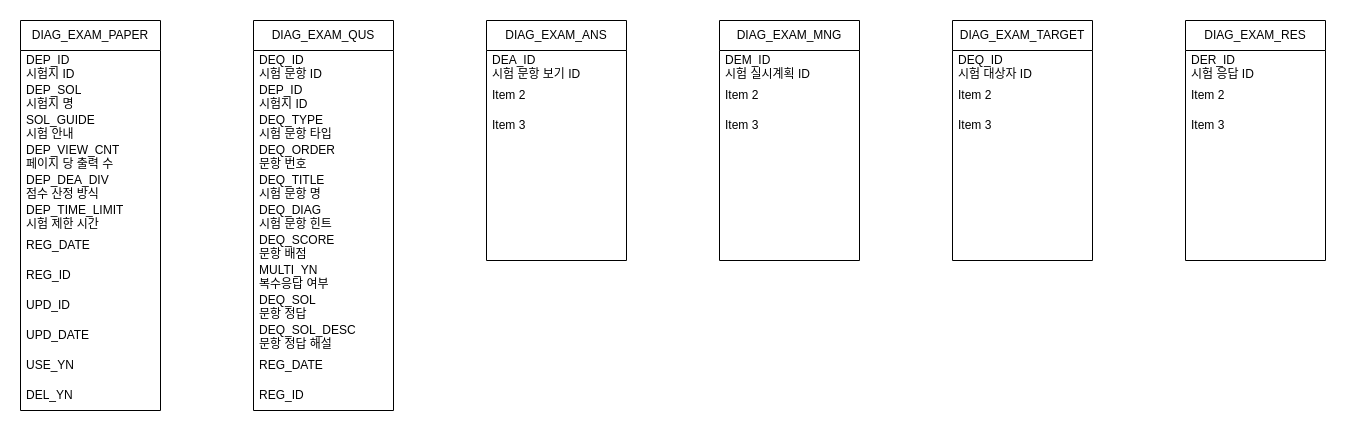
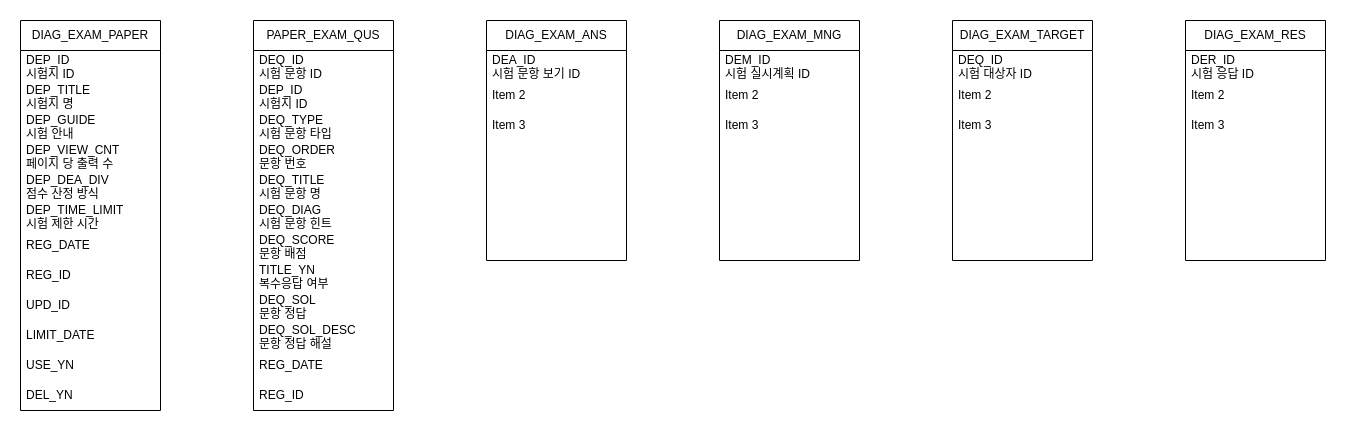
  <mxCell id="0" />
  <mxCell id="1" parent="0" />
  <mxCell id="2" value="DIAG_EXAM_PAPER" style="swimlane;fontStyle=0;childLayout=stackLayout;horizontal=1;startSize=30;horizontalStack=0;resizeParent=1;resizeParentMax=0;resizeLast=0;collapsible=1;marginBottom=0;whiteSpace=wrap;html=1;" vertex="1" parent="1"><mxGeometry x="20" y="20" width="140" height="390" as="geometry"><mxRectangle x="80" y="80" width="160" height="30" as="alternateBounds" /></mxGeometry></mxCell>
  <mxCell id="3" value="DEP_ID&lt;br&gt;시험지 ID" style="text;strokeColor=none;fillColor=none;align=left;verticalAlign=middle;spacingLeft=4;spacingRight=4;overflow=hidden;points=[[0,0.5],[1,0.5]];portConstraint=eastwest;rotatable=0;whiteSpace=wrap;html=1;" vertex="1" parent="2"><mxGeometry y="30" width="140" height="30" as="geometry" /></mxCell>
- <mxCell id="4" value="DEP_SOL&lt;div&gt;시험지 명&lt;/div&gt;" style="text;strokeColor=none;fillColor=none;align=left;verticalAlign=middle;spacingLeft=4;spacingRight=4;overflow=hidden;points=[[0,0.5],[1,0.5]];portConstraint=eastwest;rotatable=0;whiteSpace=wrap;html=1;" vertex="1" parent="2"><mxGeometry y="60" width="140" height="30" as="geometry" /></mxCell>
- <mxCell id="5" value="SOL_GUIDE&lt;div&gt;시험 안내&lt;/div&gt;" style="text;strokeColor=none;fillColor=none;align=left;verticalAlign=middle;spacingLeft=4;spacingRight=4;overflow=hidden;points=[[0,0.5],[1,0.5]];portConstraint=eastwest;rotatable=0;whiteSpace=wrap;html=1;" vertex="1" parent="2"><mxGeometry y="90" width="140" height="30" as="geometry" /></mxCell>
+ <mxCell id="4" value="DEP_TITLE&lt;div&gt;시험지 명&lt;/div&gt;" style="text;strokeColor=none;fillColor=none;align=left;verticalAlign=middle;spacingLeft=4;spacingRight=4;overflow=hidden;points=[[0,0.5],[1,0.5]];portConstraint=eastwest;rotatable=0;whiteSpace=wrap;html=1;" vertex="1" parent="2"><mxGeometry y="60" width="140" height="30" as="geometry" /></mxCell>
+ <mxCell id="5" value="DEP_GUIDE&lt;div&gt;시험 안내&lt;/div&gt;" style="text;strokeColor=none;fillColor=none;align=left;verticalAlign=middle;spacingLeft=4;spacingRight=4;overflow=hidden;points=[[0,0.5],[1,0.5]];portConstraint=eastwest;rotatable=0;whiteSpace=wrap;html=1;" vertex="1" parent="2"><mxGeometry y="90" width="140" height="30" as="geometry" /></mxCell>
  <mxCell id="6" value="DEP_VIEW_CNT&lt;div&gt;페이지 당 출력 수&lt;/div&gt;" style="text;strokeColor=none;fillColor=none;align=left;verticalAlign=middle;spacingLeft=4;spacingRight=4;overflow=hidden;points=[[0,0.5],[1,0.5]];portConstraint=eastwest;rotatable=0;whiteSpace=wrap;html=1;" vertex="1" parent="2"><mxGeometry y="120" width="140" height="30" as="geometry" /></mxCell>
  <mxCell id="7" value="DEP_DEA_DIV&lt;div&gt;점수 산정 방식&lt;/div&gt;" style="text;strokeColor=none;fillColor=none;align=left;verticalAlign=middle;spacingLeft=4;spacingRight=4;overflow=hidden;points=[[0,0.5],[1,0.5]];portConstraint=eastwest;rotatable=0;whiteSpace=wrap;html=1;" vertex="1" parent="2"><mxGeometry y="150" width="140" height="30" as="geometry" /></mxCell>
  <mxCell id="8" value="DEP_TIME_LIMIT&lt;br&gt;시험 제한 시간" style="text;strokeColor=none;fillColor=none;align=left;verticalAlign=middle;spacingLeft=4;spacingRight=4;overflow=hidden;points=[[0,0.5],[1,0.5]];portConstraint=eastwest;rotatable=0;whiteSpace=wrap;html=1;" vertex="1" parent="2"><mxGeometry y="180" width="140" height="30" as="geometry" /></mxCell>
  <mxCell id="9" value="REG_DATE" style="text;strokeColor=none;fillColor=none;align=left;verticalAlign=middle;spacingLeft=4;spacingRight=4;overflow=hidden;points=[[0,0.5],[1,0.5]];portConstraint=eastwest;rotatable=0;whiteSpace=wrap;html=1;" vertex="1" parent="2"><mxGeometry y="210" width="140" height="30" as="geometry" /></mxCell>
  <mxCell id="10" value="REG_ID" style="text;strokeColor=none;fillColor=none;align=left;verticalAlign=middle;spacingLeft=4;spacingRight=4;overflow=hidden;points=[[0,0.5],[1,0.5]];portConstraint=eastwest;rotatable=0;whiteSpace=wrap;html=1;" vertex="1" parent="2"><mxGeometry y="240" width="140" height="30" as="geometry" /></mxCell>
  <mxCell id="11" value="UPD_ID" style="text;strokeColor=none;fillColor=none;align=left;verticalAlign=middle;spacingLeft=4;spacingRight=4;overflow=hidden;points=[[0,0.5],[1,0.5]];portConstraint=eastwest;rotatable=0;whiteSpace=wrap;html=1;" vertex="1" parent="2"><mxGeometry y="270" width="140" height="30" as="geometry" /></mxCell>
- <mxCell id="12" value="UPD_DATE" style="text;strokeColor=none;fillColor=none;align=left;verticalAlign=middle;spacingLeft=4;spacingRight=4;overflow=hidden;points=[[0,0.5],[1,0.5]];portConstraint=eastwest;rotatable=0;whiteSpace=wrap;html=1;" vertex="1" parent="2"><mxGeometry y="300" width="140" height="30" as="geometry" /></mxCell>
+ <mxCell id="12" value="LIMIT_DATE" style="text;strokeColor=none;fillColor=none;align=left;verticalAlign=middle;spacingLeft=4;spacingRight=4;overflow=hidden;points=[[0,0.5],[1,0.5]];portConstraint=eastwest;rotatable=0;whiteSpace=wrap;html=1;" vertex="1" parent="2"><mxGeometry y="300" width="140" height="30" as="geometry" /></mxCell>
  <mxCell id="13" value="USE_YN" style="text;strokeColor=none;fillColor=none;align=left;verticalAlign=middle;spacingLeft=4;spacingRight=4;overflow=hidden;points=[[0,0.5],[1,0.5]];portConstraint=eastwest;rotatable=0;whiteSpace=wrap;html=1;" vertex="1" parent="2"><mxGeometry y="330" width="140" height="30" as="geometry" /></mxCell>
  <mxCell id="14" value="DEL_YN" style="text;strokeColor=none;fillColor=none;align=left;verticalAlign=middle;spacingLeft=4;spacingRight=4;overflow=hidden;points=[[0,0.5],[1,0.5]];portConstraint=eastwest;rotatable=0;whiteSpace=wrap;html=1;" vertex="1" parent="2"><mxGeometry y="360" width="140" height="30" as="geometry" /></mxCell>
- <mxCell id="15" value="DIAG_EXAM_QUS" style="swimlane;fontStyle=0;childLayout=stackLayout;horizontal=1;startSize=30;horizontalStack=0;resizeParent=1;resizeParentMax=0;resizeLast=0;collapsible=1;marginBottom=0;whiteSpace=wrap;html=1;" vertex="1" parent="1"><mxGeometry x="253" y="20" width="140" height="390" as="geometry"><mxRectangle x="313" y="80" width="140" height="30" as="alternateBounds" /></mxGeometry></mxCell>
+ <mxCell id="15" value="PAPER_EXAM_QUS" style="swimlane;fontStyle=0;childLayout=stackLayout;horizontal=1;startSize=30;horizontalStack=0;resizeParent=1;resizeParentMax=0;resizeLast=0;collapsible=1;marginBottom=0;whiteSpace=wrap;html=1;" vertex="1" parent="1"><mxGeometry x="253" y="20" width="140" height="390" as="geometry"><mxRectangle x="313" y="80" width="140" height="30" as="alternateBounds" /></mxGeometry></mxCell>
  <mxCell id="16" value="DEQ_ID&lt;div&gt;시험 문항 ID&lt;/div&gt;" style="text;strokeColor=none;fillColor=none;align=left;verticalAlign=middle;spacingLeft=4;spacingRight=4;overflow=hidden;points=[[0,0.5],[1,0.5]];portConstraint=eastwest;rotatable=0;whiteSpace=wrap;html=1;" vertex="1" parent="15"><mxGeometry y="30" width="140" height="30" as="geometry" /></mxCell>
  <mxCell id="17" value="DEP_ID&lt;br&gt;시험지 ID" style="text;strokeColor=none;fillColor=none;align=left;verticalAlign=middle;spacingLeft=4;spacingRight=4;overflow=hidden;points=[[0,0.5],[1,0.5]];portConstraint=eastwest;rotatable=0;whiteSpace=wrap;html=1;" vertex="1" parent="15"><mxGeometry y="60" width="140" height="30" as="geometry" /></mxCell>
  <mxCell id="18" value="DEQ_TYPE&lt;div&gt;시험 문항 타입&lt;/div&gt;" style="text;strokeColor=none;fillColor=none;align=left;verticalAlign=middle;spacingLeft=4;spacingRight=4;overflow=hidden;points=[[0,0.5],[1,0.5]];portConstraint=eastwest;rotatable=0;whiteSpace=wrap;html=1;" vertex="1" parent="15"><mxGeometry y="90" width="140" height="30" as="geometry" /></mxCell>
  <mxCell id="19" value="DEQ_ORDER&lt;div&gt;문항 번호&lt;/div&gt;" style="text;strokeColor=none;fillColor=none;align=left;verticalAlign=middle;spacingLeft=4;spacingRight=4;overflow=hidden;points=[[0,0.5],[1,0.5]];portConstraint=eastwest;rotatable=0;whiteSpace=wrap;html=1;" vertex="1" parent="15"><mxGeometry y="120" width="140" height="30" as="geometry" /></mxCell>
  <mxCell id="20" value="DEQ_TITLE&lt;div&gt;시험 문항 명&lt;/div&gt;" style="text;strokeColor=none;fillColor=none;align=left;verticalAlign=middle;spacingLeft=4;spacingRight=4;overflow=hidden;points=[[0,0.5],[1,0.5]];portConstraint=eastwest;rotatable=0;whiteSpace=wrap;html=1;" vertex="1" parent="15"><mxGeometry y="150" width="140" height="30" as="geometry" /></mxCell>
  <mxCell id="21" value="DEQ_DIAG&lt;div&gt;시험 문항 힌트&lt;/div&gt;" style="text;strokeColor=none;fillColor=none;align=left;verticalAlign=middle;spacingLeft=4;spacingRight=4;overflow=hidden;points=[[0,0.5],[1,0.5]];portConstraint=eastwest;rotatable=0;whiteSpace=wrap;html=1;" vertex="1" parent="15"><mxGeometry y="180" width="140" height="30" as="geometry" /></mxCell>
  <mxCell id="22" value="DEQ_SCORE&lt;div&gt;문항 배점&lt;/div&gt;" style="text;strokeColor=none;fillColor=none;align=left;verticalAlign=middle;spacingLeft=4;spacingRight=4;overflow=hidden;points=[[0,0.5],[1,0.5]];portConstraint=eastwest;rotatable=0;whiteSpace=wrap;html=1;" vertex="1" parent="15"><mxGeometry y="210" width="140" height="30" as="geometry" /></mxCell>
- <mxCell id="23" value="MULTI_YN&lt;div&gt;복수응답 여부&lt;/div&gt;" style="text;strokeColor=none;fillColor=none;align=left;verticalAlign=middle;spacingLeft=4;spacingRight=4;overflow=hidden;points=[[0,0.5],[1,0.5]];portConstraint=eastwest;rotatable=0;whiteSpace=wrap;html=1;" vertex="1" parent="15"><mxGeometry y="240" width="140" height="30" as="geometry" /></mxCell>
+ <mxCell id="23" value="TITLE_YN&lt;div&gt;복수응답 여부&lt;/div&gt;" style="text;strokeColor=none;fillColor=none;align=left;verticalAlign=middle;spacingLeft=4;spacingRight=4;overflow=hidden;points=[[0,0.5],[1,0.5]];portConstraint=eastwest;rotatable=0;whiteSpace=wrap;html=1;" vertex="1" parent="15"><mxGeometry y="240" width="140" height="30" as="geometry" /></mxCell>
  <mxCell id="24" value="DEQ_SOL&lt;div&gt;문항 정답&lt;/div&gt;" style="text;strokeColor=none;fillColor=none;align=left;verticalAlign=middle;spacingLeft=4;spacingRight=4;overflow=hidden;points=[[0,0.5],[1,0.5]];portConstraint=eastwest;rotatable=0;whiteSpace=wrap;html=1;" vertex="1" parent="15"><mxGeometry y="270" width="140" height="30" as="geometry" /></mxCell>
  <mxCell id="25" value="DEQ_SOL_DESC&lt;div&gt;문항 정답 해설&lt;/div&gt;" style="text;strokeColor=none;fillColor=none;align=left;verticalAlign=middle;spacingLeft=4;spacingRight=4;overflow=hidden;points=[[0,0.5],[1,0.5]];portConstraint=eastwest;rotatable=0;whiteSpace=wrap;html=1;" vertex="1" parent="15"><mxGeometry y="300" width="140" height="30" as="geometry" /></mxCell>
  <mxCell id="26" value="REG_DATE" style="text;strokeColor=none;fillColor=none;align=left;verticalAlign=middle;spacingLeft=4;spacingRight=4;overflow=hidden;points=[[0,0.5],[1,0.5]];portConstraint=eastwest;rotatable=0;whiteSpace=wrap;html=1;" vertex="1" parent="15"><mxGeometry y="330" width="140" height="30" as="geometry" /></mxCell>
  <mxCell id="27" value="REG_ID" style="text;strokeColor=none;fillColor=none;align=left;verticalAlign=middle;spacingLeft=4;spacingRight=4;overflow=hidden;points=[[0,0.5],[1,0.5]];portConstraint=eastwest;rotatable=0;whiteSpace=wrap;html=1;" vertex="1" parent="15"><mxGeometry y="360" width="140" height="30" as="geometry" /></mxCell>
  <mxCell id="28" value="DIAG_EXAM_ANS" style="swimlane;fontStyle=0;childLayout=stackLayout;horizontal=1;startSize=30;horizontalStack=0;resizeParent=1;resizeParentMax=0;resizeLast=0;collapsible=1;marginBottom=0;whiteSpace=wrap;html=1;" vertex="1" parent="1"><mxGeometry x="486" y="20" width="140" height="240" as="geometry" /></mxCell>
  <mxCell id="29" value="DEA_ID&lt;br&gt;시험 문항 보기 ID" style="text;strokeColor=none;fillColor=none;align=left;verticalAlign=middle;spacingLeft=4;spacingRight=4;overflow=hidden;points=[[0,0.5],[1,0.5]];portConstraint=eastwest;rotatable=0;whiteSpace=wrap;html=1;" vertex="1" parent="28"><mxGeometry y="30" width="140" height="30" as="geometry" /></mxCell>
  <mxCell id="30" value="Item 2" style="text;strokeColor=none;fillColor=none;align=left;verticalAlign=middle;spacingLeft=4;spacingRight=4;overflow=hidden;points=[[0,0.5],[1,0.5]];portConstraint=eastwest;rotatable=0;whiteSpace=wrap;html=1;" vertex="1" parent="28"><mxGeometry y="60" width="140" height="30" as="geometry" /></mxCell>
  <mxCell id="31" value="Item 3" style="text;strokeColor=none;fillColor=none;align=left;verticalAlign=middle;spacingLeft=4;spacingRight=4;overflow=hidden;points=[[0,0.5],[1,0.5]];portConstraint=eastwest;rotatable=0;whiteSpace=wrap;html=1;" vertex="1" parent="28"><mxGeometry y="90" width="140" height="30" as="geometry" /></mxCell>
  <mxCell id="32" style="text;strokeColor=none;fillColor=none;align=left;verticalAlign=middle;spacingLeft=4;spacingRight=4;overflow=hidden;points=[[0,0.5],[1,0.5]];portConstraint=eastwest;rotatable=0;whiteSpace=wrap;html=1;" vertex="1" parent="28"><mxGeometry y="120" width="140" height="30" as="geometry" /></mxCell>
  <mxCell id="33" style="text;strokeColor=none;fillColor=none;align=left;verticalAlign=middle;spacingLeft=4;spacingRight=4;overflow=hidden;points=[[0,0.5],[1,0.5]];portConstraint=eastwest;rotatable=0;whiteSpace=wrap;html=1;" vertex="1" parent="28"><mxGeometry y="150" width="140" height="30" as="geometry" /></mxCell>
  <mxCell id="34" style="text;strokeColor=none;fillColor=none;align=left;verticalAlign=middle;spacingLeft=4;spacingRight=4;overflow=hidden;points=[[0,0.5],[1,0.5]];portConstraint=eastwest;rotatable=0;whiteSpace=wrap;html=1;" vertex="1" parent="28"><mxGeometry y="180" width="140" height="30" as="geometry" /></mxCell>
  <mxCell id="35" style="text;strokeColor=none;fillColor=none;align=left;verticalAlign=middle;spacingLeft=4;spacingRight=4;overflow=hidden;points=[[0,0.5],[1,0.5]];portConstraint=eastwest;rotatable=0;whiteSpace=wrap;html=1;" vertex="1" parent="28"><mxGeometry y="210" width="140" height="30" as="geometry" /></mxCell>
  <mxCell id="36" value="DIAG_EXAM_MNG" style="swimlane;fontStyle=0;childLayout=stackLayout;horizontal=1;startSize=30;horizontalStack=0;resizeParent=1;resizeParentMax=0;resizeLast=0;collapsible=1;marginBottom=0;whiteSpace=wrap;html=1;" vertex="1" parent="1"><mxGeometry x="719" y="20" width="140" height="240" as="geometry" /></mxCell>
  <mxCell id="37" value="DEM_ID&lt;br&gt;시험 실시계획 ID" style="text;strokeColor=none;fillColor=none;align=left;verticalAlign=middle;spacingLeft=4;spacingRight=4;overflow=hidden;points=[[0,0.5],[1,0.5]];portConstraint=eastwest;rotatable=0;whiteSpace=wrap;html=1;" vertex="1" parent="36"><mxGeometry y="30" width="140" height="30" as="geometry" /></mxCell>
  <mxCell id="38" value="Item 2" style="text;strokeColor=none;fillColor=none;align=left;verticalAlign=middle;spacingLeft=4;spacingRight=4;overflow=hidden;points=[[0,0.5],[1,0.5]];portConstraint=eastwest;rotatable=0;whiteSpace=wrap;html=1;" vertex="1" parent="36"><mxGeometry y="60" width="140" height="30" as="geometry" /></mxCell>
  <mxCell id="39" value="Item 3" style="text;strokeColor=none;fillColor=none;align=left;verticalAlign=middle;spacingLeft=4;spacingRight=4;overflow=hidden;points=[[0,0.5],[1,0.5]];portConstraint=eastwest;rotatable=0;whiteSpace=wrap;html=1;" vertex="1" parent="36"><mxGeometry y="90" width="140" height="30" as="geometry" /></mxCell>
  <mxCell id="40" style="text;strokeColor=none;fillColor=none;align=left;verticalAlign=middle;spacingLeft=4;spacingRight=4;overflow=hidden;points=[[0,0.5],[1,0.5]];portConstraint=eastwest;rotatable=0;whiteSpace=wrap;html=1;" vertex="1" parent="36"><mxGeometry y="120" width="140" height="30" as="geometry" /></mxCell>
  <mxCell id="41" style="text;strokeColor=none;fillColor=none;align=left;verticalAlign=middle;spacingLeft=4;spacingRight=4;overflow=hidden;points=[[0,0.5],[1,0.5]];portConstraint=eastwest;rotatable=0;whiteSpace=wrap;html=1;" vertex="1" parent="36"><mxGeometry y="150" width="140" height="30" as="geometry" /></mxCell>
  <mxCell id="42" style="text;strokeColor=none;fillColor=none;align=left;verticalAlign=middle;spacingLeft=4;spacingRight=4;overflow=hidden;points=[[0,0.5],[1,0.5]];portConstraint=eastwest;rotatable=0;whiteSpace=wrap;html=1;" vertex="1" parent="36"><mxGeometry y="180" width="140" height="30" as="geometry" /></mxCell>
  <mxCell id="43" style="text;strokeColor=none;fillColor=none;align=left;verticalAlign=middle;spacingLeft=4;spacingRight=4;overflow=hidden;points=[[0,0.5],[1,0.5]];portConstraint=eastwest;rotatable=0;whiteSpace=wrap;html=1;" vertex="1" parent="36"><mxGeometry y="210" width="140" height="30" as="geometry" /></mxCell>
  <mxCell id="44" value="DIAG_EXAM_TARGET" style="swimlane;fontStyle=0;childLayout=stackLayout;horizontal=1;startSize=30;horizontalStack=0;resizeParent=1;resizeParentMax=0;resizeLast=0;collapsible=1;marginBottom=0;whiteSpace=wrap;html=1;" vertex="1" parent="1"><mxGeometry x="952" y="20" width="140" height="240" as="geometry" /></mxCell>
  <mxCell id="45" value="DEQ_ID&lt;br&gt;시험 대상자 ID" style="text;strokeColor=none;fillColor=none;align=left;verticalAlign=middle;spacingLeft=4;spacingRight=4;overflow=hidden;points=[[0,0.5],[1,0.5]];portConstraint=eastwest;rotatable=0;whiteSpace=wrap;html=1;" vertex="1" parent="44"><mxGeometry y="30" width="140" height="30" as="geometry" /></mxCell>
  <mxCell id="46" value="Item 2" style="text;strokeColor=none;fillColor=none;align=left;verticalAlign=middle;spacingLeft=4;spacingRight=4;overflow=hidden;points=[[0,0.5],[1,0.5]];portConstraint=eastwest;rotatable=0;whiteSpace=wrap;html=1;" vertex="1" parent="44"><mxGeometry y="60" width="140" height="30" as="geometry" /></mxCell>
  <mxCell id="47" value="Item 3" style="text;strokeColor=none;fillColor=none;align=left;verticalAlign=middle;spacingLeft=4;spacingRight=4;overflow=hidden;points=[[0,0.5],[1,0.5]];portConstraint=eastwest;rotatable=0;whiteSpace=wrap;html=1;" vertex="1" parent="44"><mxGeometry y="90" width="140" height="30" as="geometry" /></mxCell>
  <mxCell id="48" style="text;strokeColor=none;fillColor=none;align=left;verticalAlign=middle;spacingLeft=4;spacingRight=4;overflow=hidden;points=[[0,0.5],[1,0.5]];portConstraint=eastwest;rotatable=0;whiteSpace=wrap;html=1;" vertex="1" parent="44"><mxGeometry y="120" width="140" height="30" as="geometry" /></mxCell>
  <mxCell id="49" style="text;strokeColor=none;fillColor=none;align=left;verticalAlign=middle;spacingLeft=4;spacingRight=4;overflow=hidden;points=[[0,0.5],[1,0.5]];portConstraint=eastwest;rotatable=0;whiteSpace=wrap;html=1;" vertex="1" parent="44"><mxGeometry y="150" width="140" height="30" as="geometry" /></mxCell>
  <mxCell id="50" style="text;strokeColor=none;fillColor=none;align=left;verticalAlign=middle;spacingLeft=4;spacingRight=4;overflow=hidden;points=[[0,0.5],[1,0.5]];portConstraint=eastwest;rotatable=0;whiteSpace=wrap;html=1;" vertex="1" parent="44"><mxGeometry y="180" width="140" height="30" as="geometry" /></mxCell>
  <mxCell id="51" style="text;strokeColor=none;fillColor=none;align=left;verticalAlign=middle;spacingLeft=4;spacingRight=4;overflow=hidden;points=[[0,0.5],[1,0.5]];portConstraint=eastwest;rotatable=0;whiteSpace=wrap;html=1;" vertex="1" parent="44"><mxGeometry y="210" width="140" height="30" as="geometry" /></mxCell>
  <mxCell id="52" value="DIAG_EXAM_RES" style="swimlane;fontStyle=0;childLayout=stackLayout;horizontal=1;startSize=30;horizontalStack=0;resizeParent=1;resizeParentMax=0;resizeLast=0;collapsible=1;marginBottom=0;whiteSpace=wrap;html=1;" vertex="1" parent="1"><mxGeometry x="1185" y="20" width="140" height="240" as="geometry" /></mxCell>
  <mxCell id="53" value="DER_ID&lt;br&gt;시험 응답 ID" style="text;strokeColor=none;fillColor=none;align=left;verticalAlign=middle;spacingLeft=4;spacingRight=4;overflow=hidden;points=[[0,0.5],[1,0.5]];portConstraint=eastwest;rotatable=0;whiteSpace=wrap;html=1;" vertex="1" parent="52"><mxGeometry y="30" width="140" height="30" as="geometry" /></mxCell>
  <mxCell id="54" value="Item 2" style="text;strokeColor=none;fillColor=none;align=left;verticalAlign=middle;spacingLeft=4;spacingRight=4;overflow=hidden;points=[[0,0.5],[1,0.5]];portConstraint=eastwest;rotatable=0;whiteSpace=wrap;html=1;" vertex="1" parent="52"><mxGeometry y="60" width="140" height="30" as="geometry" /></mxCell>
  <mxCell id="55" value="Item 3" style="text;strokeColor=none;fillColor=none;align=left;verticalAlign=middle;spacingLeft=4;spacingRight=4;overflow=hidden;points=[[0,0.5],[1,0.5]];portConstraint=eastwest;rotatable=0;whiteSpace=wrap;html=1;" vertex="1" parent="52"><mxGeometry y="90" width="140" height="30" as="geometry" /></mxCell>
  <mxCell id="56" style="text;strokeColor=none;fillColor=none;align=left;verticalAlign=middle;spacingLeft=4;spacingRight=4;overflow=hidden;points=[[0,0.5],[1,0.5]];portConstraint=eastwest;rotatable=0;whiteSpace=wrap;html=1;" vertex="1" parent="52"><mxGeometry y="120" width="140" height="30" as="geometry" /></mxCell>
  <mxCell id="57" style="text;strokeColor=none;fillColor=none;align=left;verticalAlign=middle;spacingLeft=4;spacingRight=4;overflow=hidden;points=[[0,0.5],[1,0.5]];portConstraint=eastwest;rotatable=0;whiteSpace=wrap;html=1;" vertex="1" parent="52"><mxGeometry y="150" width="140" height="30" as="geometry" /></mxCell>
  <mxCell id="58" style="text;strokeColor=none;fillColor=none;align=left;verticalAlign=middle;spacingLeft=4;spacingRight=4;overflow=hidden;points=[[0,0.5],[1,0.5]];portConstraint=eastwest;rotatable=0;whiteSpace=wrap;html=1;" vertex="1" parent="52"><mxGeometry y="180" width="140" height="30" as="geometry" /></mxCell>
  <mxCell id="59" style="text;strokeColor=none;fillColor=none;align=left;verticalAlign=middle;spacingLeft=4;spacingRight=4;overflow=hidden;points=[[0,0.5],[1,0.5]];portConstraint=eastwest;rotatable=0;whiteSpace=wrap;html=1;" vertex="1" parent="52"><mxGeometry y="210" width="140" height="30" as="geometry" /></mxCell>
